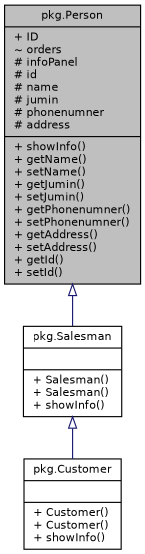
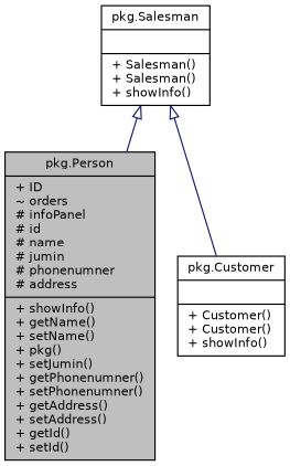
  digraph {
    node [color=black fillcolor=white fontname=Helvetica fontsize=10 shape=record style=filled]
    edge [arrowtail=onormal color=midnightblue dir=back fontname=Helvetica fontsize=10 labelfontname=Helvetica labelfontsize=10 style=solid]
-   n1 [fillcolor=grey75 fontcolor=black height=0.2 label="{pkg.Person\n|+ ID\l~ orders\l# infoPanel\l# id\l# name\l# jumin\l# phonenumner\l# address\l|+ showInfo()\l+ getName()\l+ setName()\l+ getJumin()\l+ setJumin()\l+ getPhonenumner()\l+ setPhonenumner()\l+ getAddress()\l+ setAddress()\l+ getId()\l+ setId()\l}" width=0.4]
+   n1 [fillcolor=grey75 fontcolor=black height=0.2 label="{pkg.Person\n|+ ID\l~ orders\l# infoPanel\l# id\l# name\l# jumin\l# phonenumner\l# address\l|+ showInfo()\l+ getName()\l+ setName()\l+ pkg()\l+ setJumin()\l+ getPhonenumner()\l+ setPhonenumner()\l+ getAddress()\l+ setAddress()\l+ getId()\l+ setId()\l}" width=0.4]
    n2 [height=0.2 label="{pkg.Salesman\n||+ Salesman()\l+ Salesman()\l+ showInfo()\l}" width=0.4]
    n3 [height=0.2 label="{pkg.Customer\n||+ Customer()\l+ Customer()\l+ showInfo()\l}" width=0.4]
-   n1 -> n2
+   n2 -> n1
    n2 -> n3
  }
